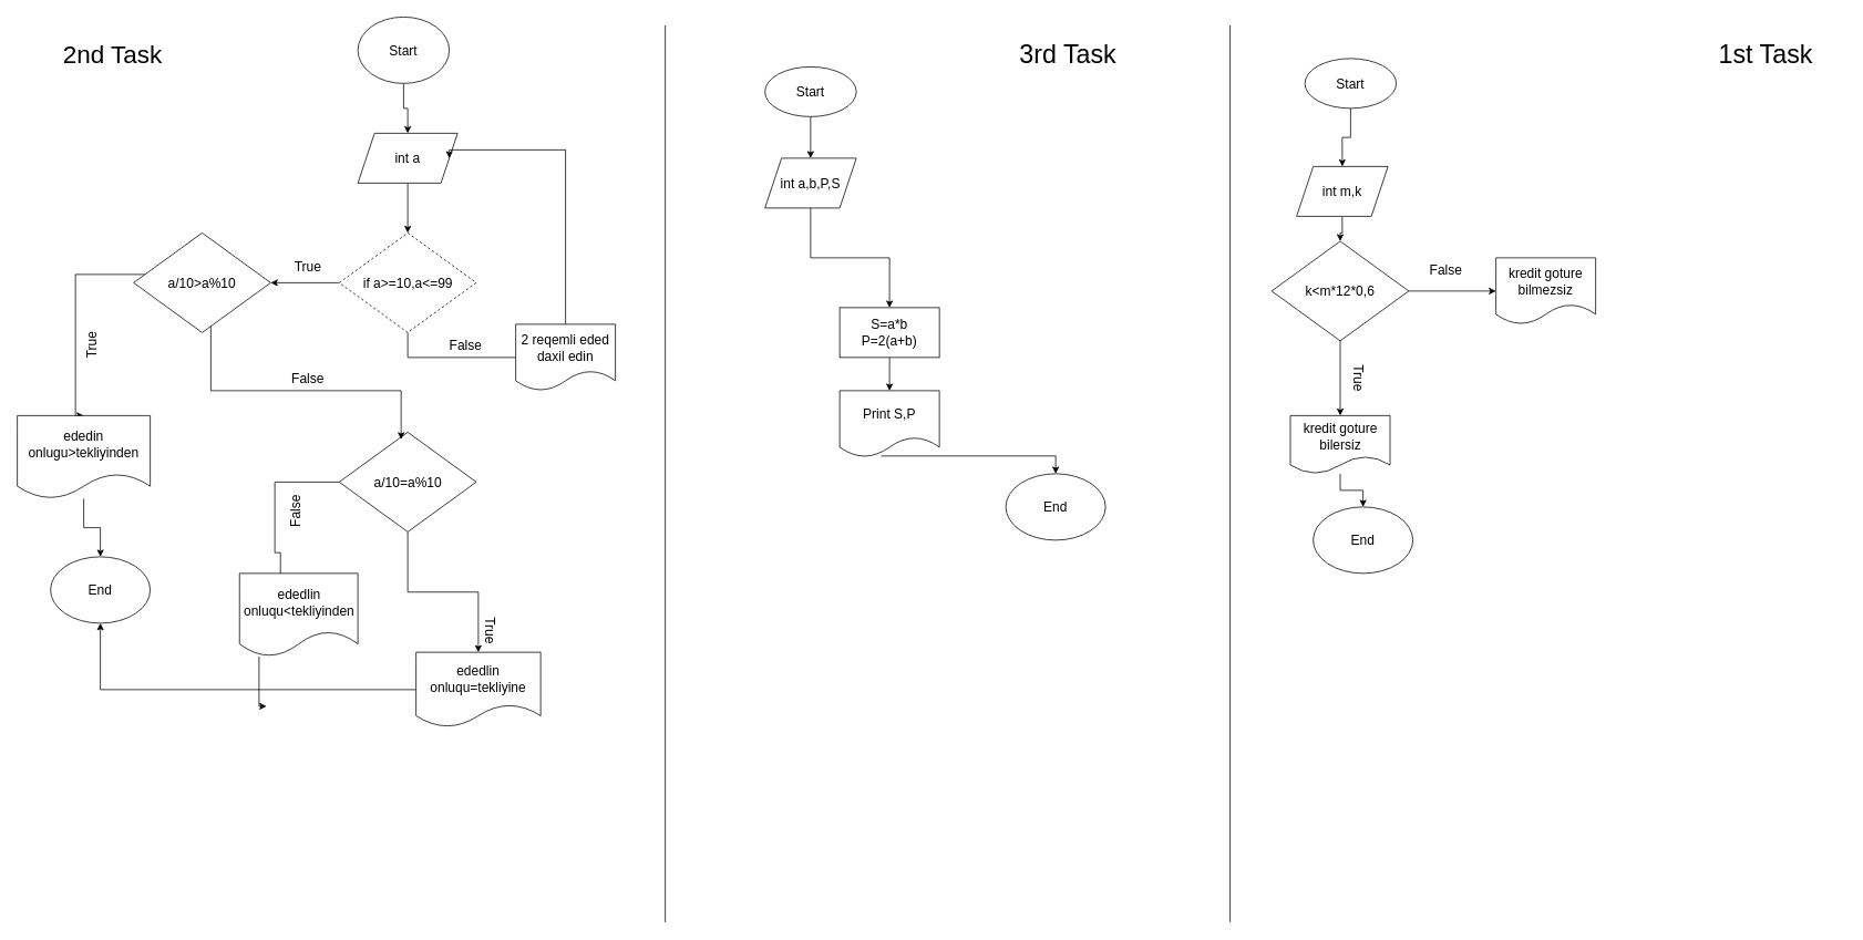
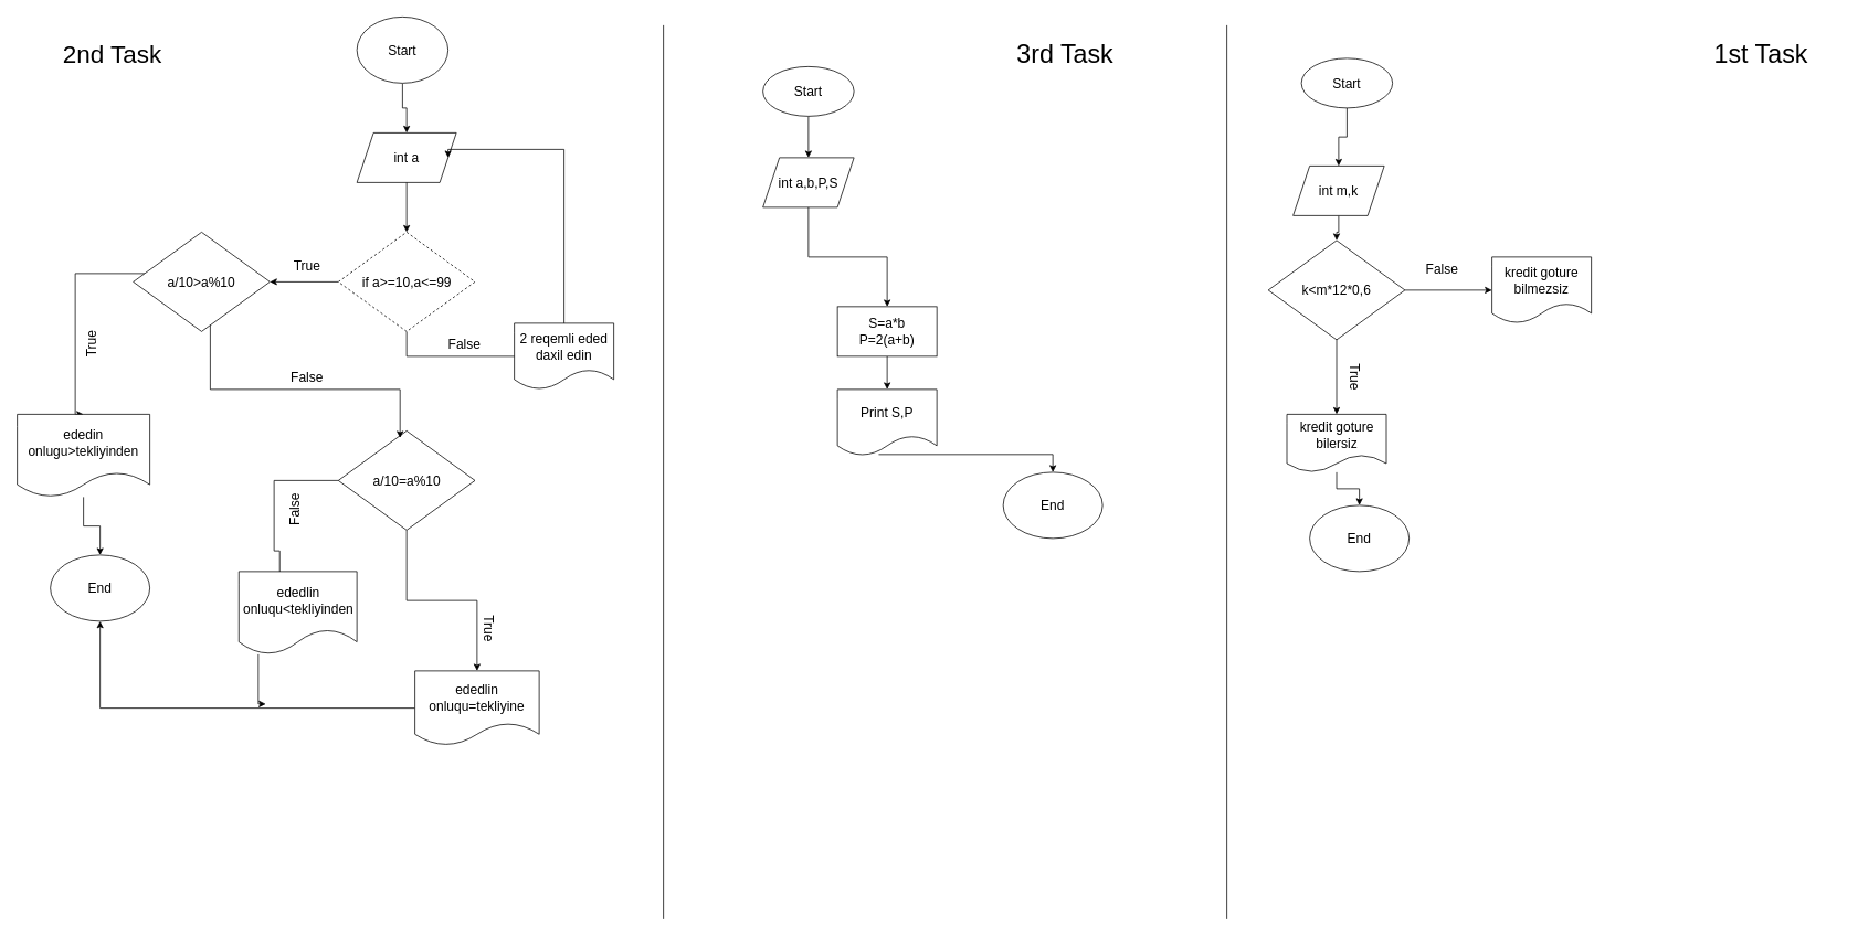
  <mxCell id="0" />
  <mxCell id="1" parent="0" />
  <mxCell id="2" style="edgeStyle=orthogonalEdgeStyle;rounded=0;orthogonalLoop=1;jettySize=auto;html=1;entryX=0.5;entryY=0;entryDx=0;entryDy=0;fontSize=16;" edge="1" parent="1" source="3" target="7"><mxGeometry relative="1" as="geometry" /></mxCell>
  <mxCell id="3" value="Start" style="ellipse;whiteSpace=wrap;html=1;fontSize=16;" vertex="1" parent="1"><mxGeometry x="920" y="80" width="110" height="60" as="geometry" /></mxCell>
  <mxCell id="4" style="edgeStyle=orthogonalEdgeStyle;rounded=0;orthogonalLoop=1;jettySize=auto;html=1;fontSize=16;" edge="1" parent="1" source="5" target="9"><mxGeometry relative="1" as="geometry" /></mxCell>
  <mxCell id="5" value="S=a*b&lt;div style=&quot;font-size: 16px;&quot;&gt;P=2(a+b)&lt;/div&gt;" style="rounded=0;whiteSpace=wrap;html=1;fontSize=16;" vertex="1" parent="1"><mxGeometry x="1010" y="370" width="120" height="60" as="geometry" /></mxCell>
  <mxCell id="6" value="End" style="ellipse;whiteSpace=wrap;html=1;fontSize=16;" vertex="1" parent="1"><mxGeometry x="1210" y="570" width="120" height="80" as="geometry" /></mxCell>
  <mxCell id="7" value="int a,b,P,S" style="shape=parallelogram;perimeter=parallelogramPerimeter;whiteSpace=wrap;html=1;fixedSize=1;fontSize=16;" vertex="1" parent="1"><mxGeometry x="920" y="190" width="110" height="60" as="geometry" /></mxCell>
  <mxCell id="8" style="edgeStyle=orthogonalEdgeStyle;rounded=0;orthogonalLoop=1;jettySize=auto;html=1;exitX=0.415;exitY=0.983;exitDx=0;exitDy=0;exitPerimeter=0;fontSize=16;" edge="1" parent="1" source="9" target="6"><mxGeometry relative="1" as="geometry" /></mxCell>
  <mxCell id="9" value="Print S,P" style="shape=document;whiteSpace=wrap;html=1;boundedLbl=1;fontSize=16;" vertex="1" parent="1"><mxGeometry x="1010" y="470" width="120" height="80" as="geometry" /></mxCell>
  <mxCell id="10" style="edgeStyle=orthogonalEdgeStyle;rounded=0;orthogonalLoop=1;jettySize=auto;html=1;fontSize=16;" edge="1" parent="1" source="7" target="5"><mxGeometry relative="1" as="geometry" /></mxCell>
  <mxCell id="11" style="edgeStyle=orthogonalEdgeStyle;rounded=0;orthogonalLoop=1;jettySize=auto;html=1;entryX=0.5;entryY=0;entryDx=0;entryDy=0;fontSize=16;" edge="1" parent="1" source="12" target="13"><mxGeometry relative="1" as="geometry" /></mxCell>
  <mxCell id="12" value="Start" style="ellipse;whiteSpace=wrap;html=1;fontSize=16;" vertex="1" parent="1"><mxGeometry x="430" y="20" width="110" height="80" as="geometry" /></mxCell>
  <mxCell id="13" value="int a" style="shape=parallelogram;perimeter=parallelogramPerimeter;whiteSpace=wrap;html=1;fixedSize=1;fontSize=16;" vertex="1" parent="1"><mxGeometry x="430" y="160" width="120" height="60" as="geometry" /></mxCell>
  <mxCell id="14" style="edgeStyle=orthogonalEdgeStyle;rounded=0;orthogonalLoop=1;jettySize=auto;html=1;entryX=0.5;entryY=0;entryDx=0;entryDy=0;fontSize=16;" edge="1" parent="1" source="16" target="19"><mxGeometry relative="1" as="geometry"><Array as="points"><mxPoint x="490" y="430" /><mxPoint x="680" y="430" /></Array></mxGeometry></mxCell>
  <mxCell id="15" style="edgeStyle=orthogonalEdgeStyle;rounded=0;orthogonalLoop=1;jettySize=auto;html=1;exitX=0;exitY=0.5;exitDx=0;exitDy=0;entryX=1;entryY=0.5;entryDx=0;entryDy=0;fontSize=16;" edge="1" parent="1" source="16" target="35"><mxGeometry relative="1" as="geometry" /></mxCell>
  <mxCell id="16" value="if a&amp;gt;=10,a&amp;lt;=99" style="rhombus;whiteSpace=wrap;html=1;fontSize=16;dashed=1;" vertex="1" parent="1"><mxGeometry x="407.5" y="280" width="165" height="120" as="geometry" /></mxCell>
  <mxCell id="17" style="edgeStyle=orthogonalEdgeStyle;rounded=0;orthogonalLoop=1;jettySize=auto;html=1;entryX=0.5;entryY=0;entryDx=0;entryDy=0;fontSize=16;" edge="1" parent="1" source="13" target="16"><mxGeometry relative="1" as="geometry" /></mxCell>
  <mxCell id="18" style="edgeStyle=orthogonalEdgeStyle;rounded=0;orthogonalLoop=1;jettySize=auto;html=1;entryX=1;entryY=0.5;entryDx=0;entryDy=0;fontSize=16;" edge="1" parent="1" source="19" target="13"><mxGeometry relative="1" as="geometry"><Array as="points"><mxPoint x="680" y="180" /><mxPoint x="540" y="180" /></Array></mxGeometry></mxCell>
  <mxCell id="19" value="2 reqemli eded daxil edin" style="shape=document;whiteSpace=wrap;html=1;boundedLbl=1;fontSize=16;" vertex="1" parent="1"><mxGeometry x="620" y="390" width="120" height="80" as="geometry" /></mxCell>
  <mxCell id="20" value="False" style="text;html=1;align=center;verticalAlign=middle;whiteSpace=wrap;rounded=0;fontSize=16;" vertex="1" parent="1"><mxGeometry x="530" y="400" width="60" height="30" as="geometry" /></mxCell>
  <mxCell id="21" style="edgeStyle=orthogonalEdgeStyle;rounded=0;orthogonalLoop=1;jettySize=auto;html=1;fontSize=16;" edge="1" parent="1" source="22" target="29"><mxGeometry relative="1" as="geometry" /></mxCell>
  <mxCell id="22" value="int m,k" style="shape=parallelogram;perimeter=parallelogramPerimeter;whiteSpace=wrap;html=1;fixedSize=1;fontSize=16;" vertex="1" parent="1"><mxGeometry x="1560" y="200" width="110" height="60" as="geometry" /></mxCell>
  <mxCell id="23" value="Start" style="ellipse;whiteSpace=wrap;html=1;fontSize=16;" vertex="1" parent="1"><mxGeometry x="1570" y="70" width="110" height="60" as="geometry" /></mxCell>
  <mxCell id="24" value="End" style="ellipse;whiteSpace=wrap;html=1;fontSize=16;" vertex="1" parent="1"><mxGeometry x="1580" y="610" width="120" height="80" as="geometry" /></mxCell>
  <mxCell id="25" value="kredit goture bilmezsiz" style="shape=document;whiteSpace=wrap;html=1;boundedLbl=1;fontSize=16;" vertex="1" parent="1"><mxGeometry x="1800" y="310" width="120" height="80" as="geometry" /></mxCell>
  <mxCell id="26" style="edgeStyle=orthogonalEdgeStyle;rounded=0;orthogonalLoop=1;jettySize=auto;html=1;entryX=0.5;entryY=0;entryDx=0;entryDy=0;fontSize=16;" edge="1" parent="1" source="23" target="22"><mxGeometry relative="1" as="geometry" /></mxCell>
  <mxCell id="27" style="edgeStyle=orthogonalEdgeStyle;rounded=0;orthogonalLoop=1;jettySize=auto;html=1;fontSize=16;" edge="1" parent="1" source="29" target="31"><mxGeometry relative="1" as="geometry" /></mxCell>
  <mxCell id="28" style="edgeStyle=orthogonalEdgeStyle;rounded=0;orthogonalLoop=1;jettySize=auto;html=1;fontSize=16;" edge="1" parent="1" source="29" target="25"><mxGeometry relative="1" as="geometry" /></mxCell>
  <mxCell id="29" value="k&amp;lt;m*12*0,6" style="rhombus;whiteSpace=wrap;html=1;fontSize=16;" vertex="1" parent="1"><mxGeometry x="1530" y="290" width="165" height="120" as="geometry" /></mxCell>
  <mxCell id="30" style="edgeStyle=orthogonalEdgeStyle;rounded=0;orthogonalLoop=1;jettySize=auto;html=1;fontSize=16;" edge="1" parent="1" source="31" target="24"><mxGeometry relative="1" as="geometry" /></mxCell>
  <mxCell id="31" value="kredit goture bilersiz" style="shape=document;whiteSpace=wrap;html=1;boundedLbl=1;fontSize=16;" vertex="1" parent="1"><mxGeometry x="1552.5" y="500" width="120" height="70" as="geometry" /></mxCell>
  <mxCell id="32" value="False" style="text;html=1;align=center;verticalAlign=middle;whiteSpace=wrap;rounded=0;fontSize=16;" vertex="1" parent="1"><mxGeometry x="1710" y="310" width="60" height="30" as="geometry" /></mxCell>
  <mxCell id="33" value="True" style="text;html=1;align=center;verticalAlign=middle;whiteSpace=wrap;rounded=0;rotation=90;fontSize=16;" vertex="1" parent="1"><mxGeometry x="1605" y="440" width="60" height="30" as="geometry" /></mxCell>
  <mxCell id="34" style="edgeStyle=orthogonalEdgeStyle;rounded=0;orthogonalLoop=1;jettySize=auto;html=1;entryX=0.5;entryY=0;entryDx=0;entryDy=0;fontSize=16;" edge="1" parent="1" source="35" target="38"><mxGeometry relative="1" as="geometry"><Array as="points"><mxPoint x="90" y="330" /><mxPoint x="90" y="500" /></Array></mxGeometry></mxCell>
  <mxCell id="35" value="a/10&amp;gt;a%10" style="rhombus;whiteSpace=wrap;html=1;fontSize=16;" vertex="1" parent="1"><mxGeometry x="160" y="280" width="165" height="120" as="geometry" /></mxCell>
  <mxCell id="36" value="True" style="text;html=1;align=center;verticalAlign=middle;whiteSpace=wrap;rounded=0;fontSize=16;" vertex="1" parent="1"><mxGeometry x="340" y="305" width="60" height="30" as="geometry" /></mxCell>
  <mxCell id="37" style="edgeStyle=orthogonalEdgeStyle;rounded=0;orthogonalLoop=1;jettySize=auto;html=1;fontSize=16;" edge="1" parent="1" source="38" target="41"><mxGeometry relative="1" as="geometry" /></mxCell>
  <mxCell id="38" value="ededin onlugu&amp;gt;tekliyinden" style="shape=document;whiteSpace=wrap;html=1;boundedLbl=1;fontSize=16;" vertex="1" parent="1"><mxGeometry x="20" y="500" width="160" height="100" as="geometry" /></mxCell>
  <mxCell id="39" value="True" style="text;html=1;align=center;verticalAlign=middle;whiteSpace=wrap;rounded=0;rotation=-90;fontSize=16;" vertex="1" parent="1"><mxGeometry x="80" y="400" width="60" height="30" as="geometry" /></mxCell>
  <mxCell id="40" value="False" style="text;html=1;align=center;verticalAlign=middle;whiteSpace=wrap;rounded=0;rotation=0;fontSize=16;" vertex="1" parent="1"><mxGeometry x="340" y="440" width="60" height="30" as="geometry" /></mxCell>
  <mxCell id="41" value="End" style="ellipse;whiteSpace=wrap;html=1;fontSize=16;" vertex="1" parent="1"><mxGeometry x="60" y="670" width="120" height="80" as="geometry" /></mxCell>
  <mxCell id="42" style="edgeStyle=orthogonalEdgeStyle;rounded=0;orthogonalLoop=1;jettySize=auto;html=1;entryX=0.5;entryY=1;entryDx=0;entryDy=0;fontSize=16;" edge="1" parent="1" source="43" target="41"><mxGeometry relative="1" as="geometry" /></mxCell>
- <mxCell id="43" value="ededlin&lt;div style=&quot;font-size: 16px;&quot;&gt;onluqu=tekliyine&lt;/div&gt;" style="shape=document;whiteSpace=wrap;html=1;boundedLbl=1;fontSize=16;" vertex="1" parent="1"><mxGeometry x="500" y="785" width="150" height="90" as="geometry" /></mxCell>
+ <mxCell id="43" value="ededlin&lt;div style=&quot;font-size: 16px;&quot;&gt;onluqu=tekliyine&lt;/div&gt;" style="shape=document;whiteSpace=wrap;html=1;boundedLbl=1;fontSize=16;" vertex="1" parent="1"><mxGeometry x="500" y="810" width="150" height="90" as="geometry" /></mxCell>
  <mxCell id="44" style="edgeStyle=orthogonalEdgeStyle;rounded=0;orthogonalLoop=1;jettySize=auto;html=1;entryX=0.5;entryY=0;entryDx=0;entryDy=0;fontSize=16;" edge="1" parent="1" source="46" target="43"><mxGeometry relative="1" as="geometry"><mxPoint x="560" y="730" as="sourcePoint" /></mxGeometry></mxCell>
  <mxCell id="45" style="edgeStyle=orthogonalEdgeStyle;rounded=0;orthogonalLoop=1;jettySize=auto;html=1;entryX=0.346;entryY=0.011;entryDx=0;entryDy=0;entryPerimeter=0;fontSize=16;endArrow=none;" edge="1" parent="1" source="46" target="50"><mxGeometry relative="1" as="geometry"><mxPoint x="330" y="680" as="targetPoint" /><Array as="points"><mxPoint x="330" y="580" /><mxPoint x="330" y="665" /></Array></mxGeometry></mxCell>
  <mxCell id="46" value="a/10=a%10" style="rhombus;whiteSpace=wrap;html=1;fontSize=16;" vertex="1" parent="1"><mxGeometry x="407.5" y="520" width="165" height="120" as="geometry" /></mxCell>
  <mxCell id="47" style="edgeStyle=orthogonalEdgeStyle;rounded=0;orthogonalLoop=1;jettySize=auto;html=1;entryX=0.452;entryY=0.072;entryDx=0;entryDy=0;entryPerimeter=0;fontSize=16;" edge="1" parent="1" source="35" target="46"><mxGeometry relative="1" as="geometry"><Array as="points"><mxPoint x="253" y="470" /><mxPoint x="482" y="470" /></Array></mxGeometry></mxCell>
  <mxCell id="48" value="True" style="text;html=1;align=center;verticalAlign=middle;whiteSpace=wrap;rounded=0;rotation=90;fontSize=16;" vertex="1" parent="1"><mxGeometry x="560" y="744" width="60" height="30" as="geometry" /></mxCell>
  <mxCell id="49" style="edgeStyle=orthogonalEdgeStyle;rounded=0;orthogonalLoop=1;jettySize=auto;html=1;fontSize=16;" edge="1" parent="1" source="50"><mxGeometry relative="1" as="geometry"><mxPoint x="320" y="850" as="targetPoint" /><Array as="points"><mxPoint x="288" y="720" /><mxPoint x="311" y="720" /><mxPoint x="311" y="740" /></Array></mxGeometry></mxCell>
  <mxCell id="50" value="ededlin&lt;div style=&quot;font-size: 16px;&quot;&gt;onluqu&amp;lt;tekliyinden&lt;/div&gt;" style="shape=document;whiteSpace=wrap;html=1;boundedLbl=1;fontSize=16;" vertex="1" parent="1"><mxGeometry x="287.5" y="690" width="142.5" height="100" as="geometry" /></mxCell>
  <mxCell id="51" value="False" style="text;html=1;align=center;verticalAlign=middle;whiteSpace=wrap;rounded=0;rotation=-90;fontSize=16;" vertex="1" parent="1"><mxGeometry x="325" y="600" width="60" height="30" as="geometry" /></mxCell>
  <mxCell id="52" value="" style="endArrow=none;html=1;rounded=0;" edge="1" parent="1"><mxGeometry width="50" height="50" relative="1" as="geometry"><mxPoint y="1110" as="sourcePoint" x="800" /><mxPoint y="30" as="targetPoint" x="800" /></mxGeometry></mxCell>
  <mxCell id="53" value="" style="endArrow=none;html=1;rounded=0;" edge="1" parent="1"><mxGeometry width="50" height="50" relative="1" as="geometry"><mxPoint x="1480" y="1110" as="sourcePoint" /><mxPoint x="1480" y="30" as="targetPoint" /></mxGeometry></mxCell>
  <mxCell id="54" value="&lt;font style=&quot;font-size: 30px;&quot;&gt;2nd Task&lt;/font&gt;" style="text;html=1;align=center;verticalAlign=middle;whiteSpace=wrap;rounded=0;fontSize=30;" vertex="1" parent="1"><mxGeometry x="40" y="50" width="190" height="30" as="geometry" /></mxCell>
  <mxCell id="55" value="&lt;font style=&quot;font-size: 31px;&quot;&gt;3rd Task&lt;/font&gt;" style="text;html=1;align=center;verticalAlign=middle;whiteSpace=wrap;rounded=0;" vertex="1" parent="1"><mxGeometry x="1190" y="50" width="190" height="30" as="geometry" /></mxCell>
  <mxCell id="56" value="&lt;font style=&quot;font-size: 31px;&quot;&gt;1st Task&lt;/font&gt;" style="text;html=1;align=center;verticalAlign=middle;whiteSpace=wrap;rounded=0;" vertex="1" parent="1"><mxGeometry x="2030" y="50" width="190" height="30" as="geometry" /></mxCell>
